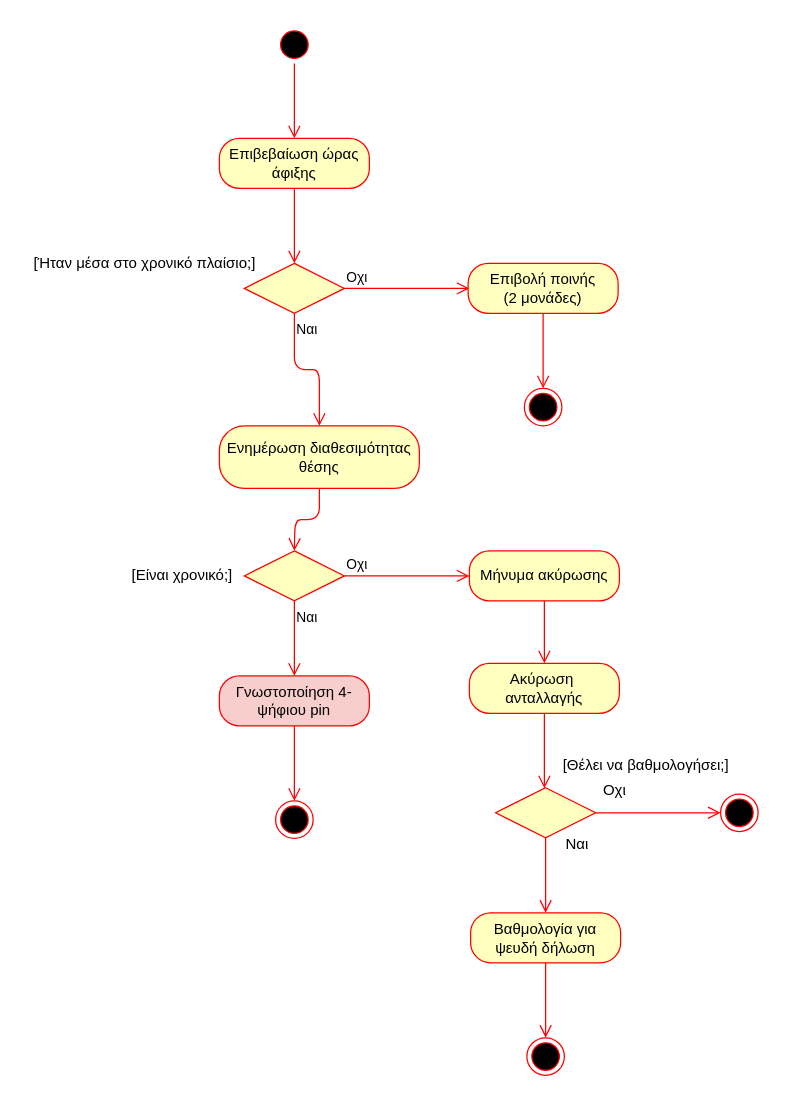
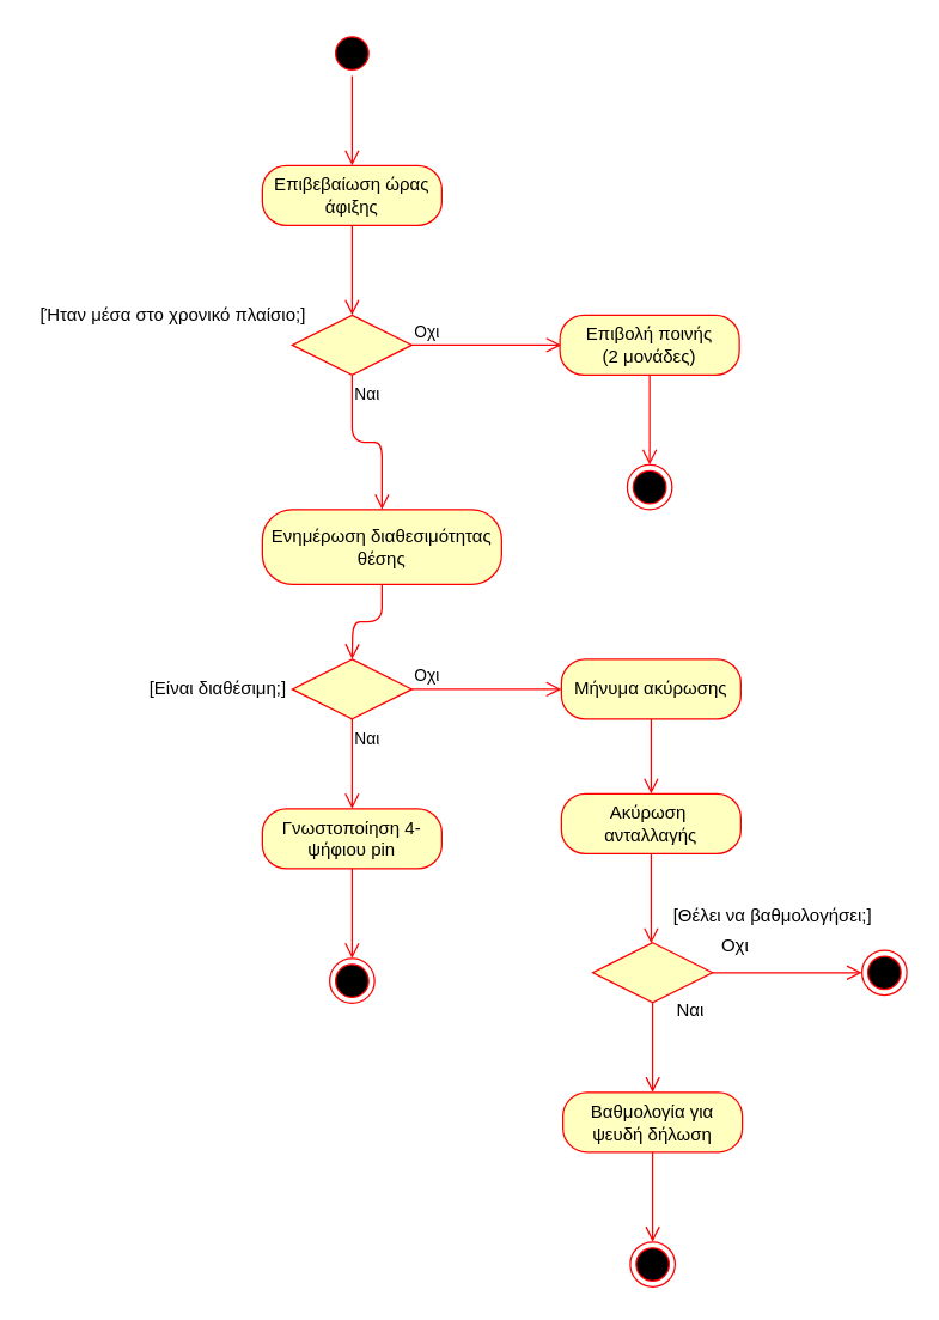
  <mxCell id="0" />
  <mxCell id="1" parent="0" />
  <mxCell id="2" value="" style="ellipse;html=1;shape=startState;fillColor=#000000;strokeColor=#ff0000;" parent="1" vertex="1"><mxGeometry x="220" y="20" width="30" height="30" as="geometry" /></mxCell>
  <mxCell id="3" value="" style="edgeStyle=orthogonalEdgeStyle;html=1;verticalAlign=bottom;endArrow=open;endSize=8;strokeColor=#ff0000;" parent="1" source="2" edge="1"><mxGeometry relative="1" as="geometry"><mxPoint x="235" y="110" as="targetPoint" /></mxGeometry></mxCell>
  <mxCell id="4" value="Ενημέρωση διαθεσιμότητας&lt;br&gt;θέσης" style="rounded=1;whiteSpace=wrap;html=1;arcSize=40;fontColor=#000000;fillColor=#ffffc0;strokeColor=#ff0000;" parent="1" vertex="1"><mxGeometry x="175" y="340" width="160" height="50" as="geometry" /></mxCell>
  <mxCell id="5" value="" style="edgeStyle=orthogonalEdgeStyle;html=1;verticalAlign=bottom;endArrow=open;endSize=8;strokeColor=#ff0000;" parent="1" source="4" edge="1"><mxGeometry relative="1" as="geometry"><mxPoint x="235" y="440" as="targetPoint" /></mxGeometry></mxCell>
  <mxCell id="6" value="" style="rhombus;whiteSpace=wrap;html=1;fillColor=#ffffc0;strokeColor=#ff0000;" parent="1" vertex="1"><mxGeometry x="195" y="440" width="80" height="40" as="geometry" /></mxCell>
  <mxCell id="7" value="Οχι" style="edgeStyle=orthogonalEdgeStyle;html=1;align=left;verticalAlign=bottom;endArrow=open;endSize=8;strokeColor=#ff0000;" parent="1" source="6" edge="1"><mxGeometry x="-1" relative="1" as="geometry"><mxPoint x="375" y="460" as="targetPoint" /></mxGeometry></mxCell>
  <mxCell id="8" value="Ναι" style="edgeStyle=orthogonalEdgeStyle;html=1;align=left;verticalAlign=top;endArrow=open;endSize=8;strokeColor=#ff0000;" parent="1" source="6" edge="1"><mxGeometry x="-1" relative="1" as="geometry"><mxPoint x="235" y="540" as="targetPoint" /></mxGeometry></mxCell>
- <mxCell id="9" value="[Είναι χρονικό;]" style="text;html=1;align=center;verticalAlign=middle;resizable=0;points=[];autosize=1;" parent="1" vertex="1"><mxGeometry x="90" y="450" width="110" height="20" as="geometry" /></mxCell>
+ <mxCell id="9" value="[Είναι διαθέσιμη;]" style="text;html=1;align=center;verticalAlign=middle;resizable=0;points=[];autosize=1;" parent="1" vertex="1"><mxGeometry x="90" y="450" width="110" height="20" as="geometry" /></mxCell>
  <mxCell id="10" value="" style="rhombus;whiteSpace=wrap;html=1;fillColor=#ffffc0;strokeColor=#ff0000;" parent="1" vertex="1"><mxGeometry x="396" y="629.5" width="80" height="40" as="geometry" /></mxCell>
  <mxCell id="11" value="" style="edgeStyle=orthogonalEdgeStyle;html=1;align=left;verticalAlign=bottom;endArrow=open;endSize=8;strokeColor=#ff0000;" parent="1" source="10" edge="1"><mxGeometry x="-0.8" y="10" relative="1" as="geometry"><mxPoint x="576" y="649.5" as="targetPoint" /><mxPoint as="offset" /></mxGeometry></mxCell>
  <mxCell id="12" value="" style="edgeStyle=orthogonalEdgeStyle;html=1;align=left;verticalAlign=top;endArrow=open;endSize=8;strokeColor=#ff0000;" parent="1" source="10" edge="1"><mxGeometry x="-1" relative="1" as="geometry"><mxPoint x="436" y="729.5" as="targetPoint" /></mxGeometry></mxCell>
  <mxCell id="13" value="[Θέλει να βαθμολογήσει;]" style="text;html=1;align=center;verticalAlign=middle;resizable=0;points=[];autosize=1;" parent="1" vertex="1"><mxGeometry x="441" y="602" width="150" height="20" as="geometry" /></mxCell>
  <mxCell id="14" value="" style="ellipse;html=1;shape=endState;fillColor=#000000;strokeColor=#ff0000;" parent="1" vertex="1"><mxGeometry x="576" y="634.5" width="30" height="30" as="geometry" /></mxCell>
  <mxCell id="15" value="Οχι" style="text;html=1;align=center;verticalAlign=middle;resizable=0;points=[];autosize=1;" parent="1" vertex="1"><mxGeometry x="476" y="622" width="30" height="20" as="geometry" /></mxCell>
  <mxCell id="16" value="Ναι" style="text;html=1;align=center;verticalAlign=middle;resizable=0;points=[];autosize=1;" parent="1" vertex="1"><mxGeometry x="446" y="664.5" width="30" height="20" as="geometry" /></mxCell>
  <mxCell id="17" value="Βαθμολογία για ψευδή δήλωση" style="rounded=1;whiteSpace=wrap;html=1;arcSize=40;fontColor=#000000;fillColor=#ffffc0;strokeColor=#ff0000;" parent="1" vertex="1"><mxGeometry x="376" y="729.5" width="120" height="40" as="geometry" /></mxCell>
  <mxCell id="18" value="" style="edgeStyle=orthogonalEdgeStyle;html=1;verticalAlign=bottom;endArrow=open;endSize=8;strokeColor=#ff0000;" parent="1" source="17" edge="1"><mxGeometry relative="1" as="geometry"><mxPoint x="436" y="829.5" as="targetPoint" /></mxGeometry></mxCell>
  <mxCell id="19" value="" style="ellipse;html=1;shape=endState;fillColor=#000000;strokeColor=#ff0000;" parent="1" vertex="1"><mxGeometry x="421" y="829.5" width="30" height="30" as="geometry" /></mxCell>
  <mxCell id="20" value="Επιβεβαίωση ώρας άφιξης" style="rounded=1;whiteSpace=wrap;html=1;arcSize=40;fontColor=#000000;fillColor=#ffffc0;strokeColor=#ff0000;" parent="1" vertex="1"><mxGeometry x="175" y="110" width="120" height="40" as="geometry" /></mxCell>
  <mxCell id="21" value="" style="edgeStyle=orthogonalEdgeStyle;html=1;verticalAlign=bottom;endArrow=open;endSize=8;strokeColor=#ff0000;" parent="1" source="20" edge="1"><mxGeometry relative="1" as="geometry"><mxPoint x="235" y="210" as="targetPoint" /></mxGeometry></mxCell>
  <mxCell id="22" value="" style="ellipse;html=1;shape=endState;fillColor=#000000;strokeColor=#ff0000;" parent="1" vertex="1"><mxGeometry x="220" y="640" width="30" height="30" as="geometry" /></mxCell>
  <mxCell id="23" value="" style="rhombus;whiteSpace=wrap;html=1;fillColor=#ffffc0;strokeColor=#ff0000;" parent="1" vertex="1"><mxGeometry x="195" y="210" width="80" height="40" as="geometry" /></mxCell>
  <mxCell id="24" value="Οχι" style="edgeStyle=orthogonalEdgeStyle;html=1;align=left;verticalAlign=bottom;endArrow=open;endSize=8;strokeColor=#ff0000;" parent="1" source="23" edge="1"><mxGeometry x="-1" relative="1" as="geometry"><mxPoint x="375" y="230" as="targetPoint" /></mxGeometry></mxCell>
  <mxCell id="25" value="Ναι" style="edgeStyle=orthogonalEdgeStyle;html=1;align=left;verticalAlign=top;endArrow=open;endSize=8;strokeColor=#ff0000;entryX=0.5;entryY=0;entryDx=0;entryDy=0;" parent="1" source="23" target="4" edge="1"><mxGeometry x="-1" relative="1" as="geometry"><mxPoint x="235" y="310" as="targetPoint" /></mxGeometry></mxCell>
  <mxCell id="26" value="[Ήταν μέσα στο χρονικό πλαίσιο;]" style="text;html=1;align=center;verticalAlign=middle;resizable=0;points=[];autosize=1;" parent="1" vertex="1"><mxGeometry x="20" y="200" width="190" height="20" as="geometry" /></mxCell>
  <mxCell id="27" value="" style="ellipse;html=1;shape=endState;fillColor=#000000;strokeColor=#ff0000;" parent="1" vertex="1"><mxGeometry x="419" y="310" width="30" height="30" as="geometry" /></mxCell>
  <mxCell id="28" value="Επιβολή ποινής&lt;br&gt;(2 μονάδες)" style="rounded=1;whiteSpace=wrap;html=1;arcSize=40;fontColor=#000000;fillColor=#ffffc0;strokeColor=#ff0000;" parent="1" vertex="1"><mxGeometry x="374" y="210" width="120" height="40" as="geometry" /></mxCell>
  <mxCell id="29" value="" style="edgeStyle=orthogonalEdgeStyle;html=1;verticalAlign=bottom;endArrow=open;endSize=8;strokeColor=#ff0000;" parent="1" edge="1"><mxGeometry relative="1" as="geometry"><mxPoint x="434" y="310" as="targetPoint" /><mxPoint x="434" y="250" as="sourcePoint" /></mxGeometry></mxCell>
- <mxCell id="30" value="Γνωστοποίηση 4-ψήφιου pin" style="rounded=1;whiteSpace=wrap;html=1;arcSize=40;fontColor=#000000;fillColor=#f8cecc;strokeColor=#ff0000;" parent="1" vertex="1"><mxGeometry x="175" y="540" width="120" height="40" as="geometry" /></mxCell>
+ <mxCell id="30" value="Γνωστοποίηση 4-ψήφιου pin" style="rounded=1;whiteSpace=wrap;html=1;arcSize=40;fontColor=#000000;fillColor=#ffffc0;strokeColor=#ff0000;" parent="1" vertex="1"><mxGeometry x="175" y="540" width="120" height="40" as="geometry" /></mxCell>
  <mxCell id="31" value="" style="edgeStyle=orthogonalEdgeStyle;html=1;verticalAlign=bottom;endArrow=open;endSize=8;strokeColor=#ff0000;" parent="1" source="30" edge="1"><mxGeometry relative="1" as="geometry"><mxPoint x="235" y="640" as="targetPoint" /></mxGeometry></mxCell>
  <mxCell id="32" value="Μήνυμα ακύρωσης" style="rounded=1;whiteSpace=wrap;html=1;arcSize=40;fontColor=#000000;fillColor=#ffffc0;strokeColor=#ff0000;" vertex="1" parent="1"><mxGeometry x="375" y="440" width="120" height="40" as="geometry" /></mxCell>
  <mxCell id="33" value="" style="edgeStyle=orthogonalEdgeStyle;html=1;verticalAlign=bottom;endArrow=open;endSize=8;strokeColor=#ff0000;" edge="1" source="32" parent="1"><mxGeometry relative="1" as="geometry"><mxPoint x="435" y="530" as="targetPoint" /></mxGeometry></mxCell>
  <mxCell id="34" value="Ακύρωση&amp;nbsp;&lt;br&gt;ανταλλαγής" style="rounded=1;whiteSpace=wrap;html=1;arcSize=40;fontColor=#000000;fillColor=#ffffc0;strokeColor=#ff0000;" vertex="1" parent="1"><mxGeometry x="375" y="530" width="120" height="40" as="geometry" /></mxCell>
  <mxCell id="35" value="" style="edgeStyle=orthogonalEdgeStyle;html=1;verticalAlign=bottom;endArrow=open;endSize=8;strokeColor=#ff0000;" edge="1" source="34" parent="1"><mxGeometry relative="1" as="geometry"><mxPoint x="435" y="630" as="targetPoint" /></mxGeometry></mxCell>
